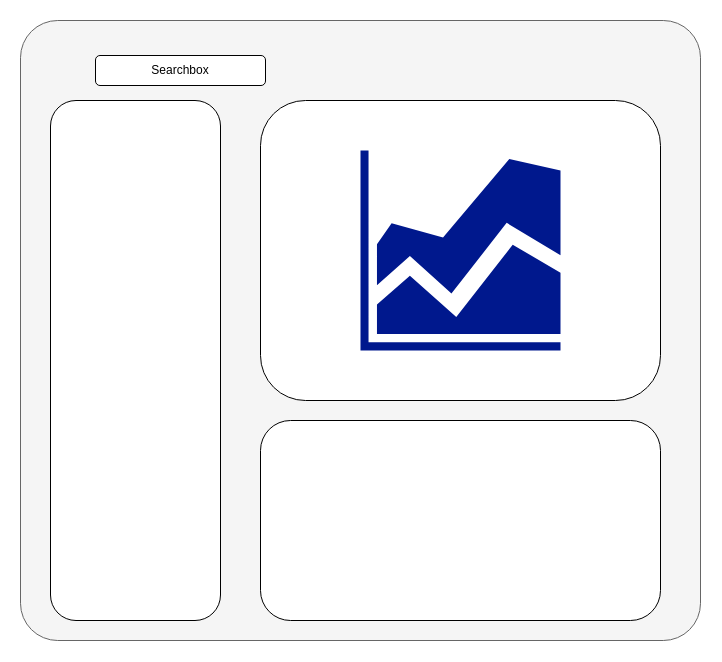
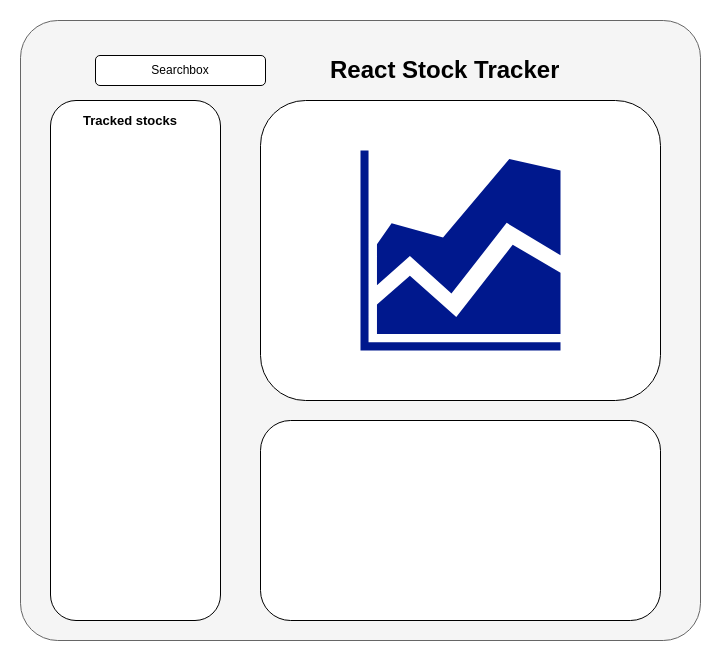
  <mxCell id="0" />
  <mxCell id="1" parent="0" />
  <mxCell id="2" value="" style="rounded=1;whiteSpace=wrap;html=1;direction=south;shadow=0;glass=0;sketch=0;strokeWidth=1;perimeterSpacing=1;fillColor=#f5f5f5;strokeColor=#666666;fontColor=#333333;arcSize=6;" vertex="1" parent="1"><mxGeometry x="20" y="20" width="680" height="620" as="geometry" /></mxCell>
+ <mxCell id="3" value="&lt;h1&gt;React Stock Tracker&lt;/h1&gt;" style="text;html=1;strokeColor=none;fillColor=none;spacing=5;spacingTop=-20;whiteSpace=wrap;overflow=hidden;rounded=0;shadow=0;glass=0;sketch=0;" vertex="1" parent="1"><mxGeometry x="325" y="50" width="245" height="30" as="geometry" /></mxCell>
  <mxCell id="4" value="Searchbox" style="rounded=1;whiteSpace=wrap;html=1;shadow=0;glass=0;sketch=0;strokeWidth=1;" vertex="1" parent="1"><mxGeometry x="95" y="55" width="170" height="30" as="geometry" /></mxCell>
  <mxCell id="5" value="" style="rounded=1;whiteSpace=wrap;html=1;shadow=0;glass=0;sketch=0;strokeWidth=1;" vertex="1" parent="1"><mxGeometry x="50" y="100" width="170" height="520" as="geometry" /></mxCell>
  <mxCell id="6" value="" style="rounded=1;whiteSpace=wrap;html=1;shadow=0;glass=0;sketch=0;strokeWidth=1;" vertex="1" parent="1"><mxGeometry x="260" y="100" width="400" height="300" as="geometry" /></mxCell>
  <mxCell id="7" value="" style="aspect=fixed;pointerEvents=1;shadow=0;dashed=0;html=1;strokeColor=none;labelPosition=center;verticalLabelPosition=bottom;verticalAlign=top;align=center;fillColor=#00188D;shape=mxgraph.mscae.general.graph;rounded=1;glass=0;sketch=0;" vertex="1" parent="1"><mxGeometry x="360" y="150" width="200" height="200" as="geometry" /></mxCell>
  <mxCell id="8" value="" style="rounded=1;whiteSpace=wrap;html=1;shadow=0;glass=0;sketch=0;strokeWidth=1;" vertex="1" parent="1"><mxGeometry x="260" y="420" width="400" height="200" as="geometry" /></mxCell>
+ <mxCell id="9" value="&lt;b style=&quot;font-size: 13px;&quot;&gt;Tracked stocks&lt;/b&gt;" style="text;html=1;strokeColor=none;fillColor=none;align=center;verticalAlign=middle;whiteSpace=wrap;rounded=0;shadow=0;glass=0;sketch=0;fontSize=13;" vertex="1" parent="1"><mxGeometry x="70" y="110" width="120" height="20" as="geometry" /></mxCell>
